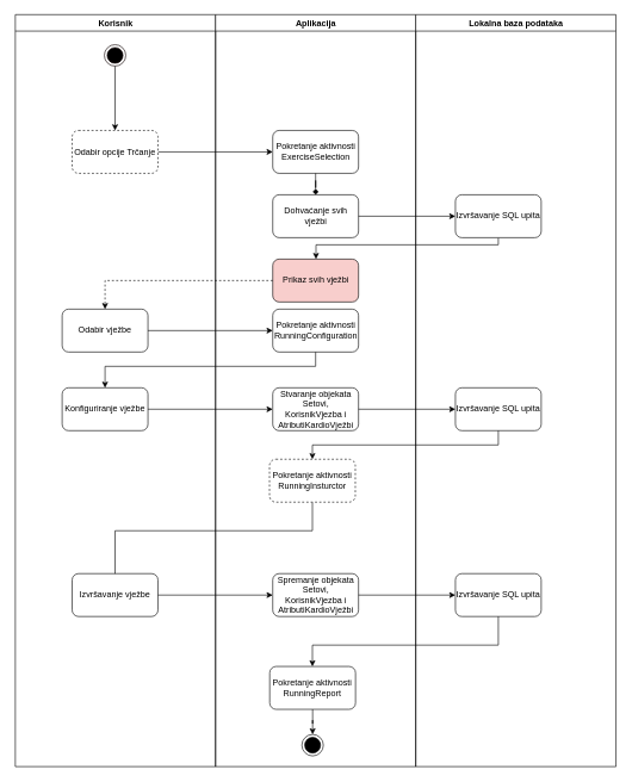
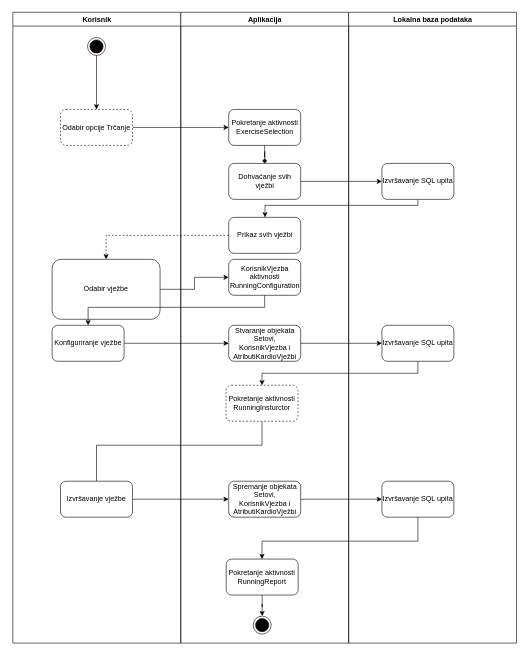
  <mxCell id="0" />
  <mxCell id="1" parent="0" />
  <mxCell id="2" value="Korisnik" style="swimlane;whiteSpace=wrap" parent="1" vertex="1"><mxGeometry x="20.5" y="20" width="280" height="1052" as="geometry" /></mxCell>
  <mxCell id="3" value="" style="ellipse;html=1;shape=endState;fillColor=#000000;strokeColor=#0F0000;" parent="2" vertex="1"><mxGeometry x="124.5" y="42" width="30" height="30" as="geometry" /></mxCell>
  <mxCell id="4" value="Konfiguriranje vježbe" style="rounded=1;whiteSpace=wrap;html=1;" parent="2" vertex="1"><mxGeometry x="65.496" y="522.003" width="120" height="60" as="geometry" /></mxCell>
- <mxCell id="5" value="Odabir vježbe" style="rounded=1;whiteSpace=wrap;html=1;" parent="2" vertex="1"><mxGeometry x="65.5" y="412" width="120" height="60" as="geometry" /></mxCell>
+ <mxCell id="5" value="Odabir vježbe" style="rounded=1;whiteSpace=wrap;html=1;" parent="2" vertex="1"><mxGeometry x="65.5" y="412" width="180" height="100" as="geometry" /></mxCell>
  <mxCell id="6" value="Izvršavanje vježbe" style="rounded=1;whiteSpace=wrap;html=1;" parent="2" vertex="1"><mxGeometry x="79.5" y="782" width="120" height="60" as="geometry" /></mxCell>
  <mxCell id="7" value="Aplikacija" style="swimlane;whiteSpace=wrap" parent="1" vertex="1"><mxGeometry x="300.5" y="20" width="280" height="1052" as="geometry" /></mxCell>
  <mxCell id="8" value="Pokretanje aktivnosti ExerciseSelection" style="rounded=1;whiteSpace=wrap;html=1;" parent="7" vertex="1"><mxGeometry x="80" y="162" width="120" height="60" as="geometry" /></mxCell>
- <mxCell id="9" value="Pokretanje aktivnosti&lt;br&gt;RunningConfiguration" style="rounded=1;whiteSpace=wrap;html=1;" parent="7" vertex="1"><mxGeometry x="80" y="412" width="120" height="60" as="geometry" /></mxCell>
+ <mxCell id="9" value="KorisnikVjezba aktivnosti&lt;br&gt;RunningConfiguration" style="rounded=1;whiteSpace=wrap;html=1;" parent="7" vertex="1"><mxGeometry x="80" y="412" width="120" height="60" as="geometry" /></mxCell>
  <mxCell id="10" value="Dohvaćanje svih vježbi" style="rounded=1;whiteSpace=wrap;html=1;" parent="7" vertex="1"><mxGeometry x="80" y="252" width="120" height="60" as="geometry" /></mxCell>
  <mxCell id="11" style="edgeStyle=orthogonalEdgeStyle;rounded=0;orthogonalLoop=1;jettySize=auto;html=1;endArrow=diamond;" parent="7" source="8" target="10" edge="1"><mxGeometry relative="1" as="geometry"><mxPoint x="140" y="252" as="targetPoint" /></mxGeometry></mxCell>
- <mxCell id="12" value="Prikaz svih vježbi" style="rounded=1;whiteSpace=wrap;html=1;fillColor=#f8cecc;" parent="7" vertex="1"><mxGeometry x="80" y="342" width="120" height="60" as="geometry" /></mxCell>
+ <mxCell id="12" value="Prikaz svih vježbi" style="rounded=1;whiteSpace=wrap;html=1;" parent="7" vertex="1"><mxGeometry x="80" y="342" width="120" height="60" as="geometry" /></mxCell>
  <mxCell id="13" value="Stvaranje objekata Setovi, KorisnikVjezba i AtributiKardioVježbi" style="rounded=1;whiteSpace=wrap;html=1;" parent="7" vertex="1"><mxGeometry x="80" y="522" width="120" height="60" as="geometry" /></mxCell>
  <mxCell id="14" value="Spremanje objekata Setovi, KorisnikVjezba i AtributiKardioVježbi" style="rounded=1;whiteSpace=wrap;html=1;" parent="7" vertex="1"><mxGeometry x="80" y="782" width="120" height="60" as="geometry" /></mxCell>
  <mxCell id="15" value="Lokalna baza podataka" style="swimlane;whiteSpace=wrap;startSize=23;" parent="1" vertex="1"><mxGeometry x="580.5" y="20" width="280" height="1052" as="geometry" /></mxCell>
  <mxCell id="16" value="Izvršavanje SQL upita" style="rounded=1;whiteSpace=wrap;html=1;" parent="15" vertex="1"><mxGeometry x="55.5" y="522" width="120" height="60" as="geometry" /></mxCell>
  <mxCell id="17" value="Izvršavanje SQL upita" style="rounded=1;whiteSpace=wrap;html=1;" parent="15" vertex="1"><mxGeometry x="55.5" y="782" width="120" height="60" as="geometry" /></mxCell>
  <mxCell id="18" style="edgeStyle=orthogonalEdgeStyle;rounded=0;orthogonalLoop=1;jettySize=auto;html=1;" parent="1" source="3" target="20" edge="1"><mxGeometry relative="1" as="geometry"><mxPoint x="160" y="212" as="targetPoint" /></mxGeometry></mxCell>
  <mxCell id="19" style="edgeStyle=orthogonalEdgeStyle;rounded=0;orthogonalLoop=1;jettySize=auto;html=1;" parent="1" source="20" target="8" edge="1"><mxGeometry relative="1" as="geometry"><mxPoint x="406" y="212" as="targetPoint" /></mxGeometry></mxCell>
  <mxCell id="20" value="Odabir opcije Trčanje" style="rounded=1;whiteSpace=wrap;html=1;dashed=1;" parent="1" vertex="1"><mxGeometry x="100" y="182" width="120" height="60" as="geometry" /></mxCell>
  <mxCell id="21" style="edgeStyle=orthogonalEdgeStyle;rounded=0;orthogonalLoop=1;jettySize=auto;html=1;" parent="1" source="5" target="9" edge="1"><mxGeometry relative="1" as="geometry"><mxPoint x="436" y="312" as="targetPoint" /></mxGeometry></mxCell>
  <mxCell id="22" style="edgeStyle=orthogonalEdgeStyle;rounded=0;orthogonalLoop=1;jettySize=auto;html=1;" parent="1" source="10" target="24" edge="1"><mxGeometry relative="1" as="geometry"><mxPoint x="696" y="302" as="targetPoint" /></mxGeometry></mxCell>
  <mxCell id="23" style="edgeStyle=orthogonalEdgeStyle;rounded=0;orthogonalLoop=1;jettySize=auto;html=1;" parent="1" source="24" target="12" edge="1"><mxGeometry relative="1" as="geometry"><mxPoint x="436" y="352" as="targetPoint" /><Array as="points"><mxPoint x="696" y="342" /><mxPoint x="441" y="342" /></Array></mxGeometry></mxCell>
  <mxCell id="24" value="Izvršavanje SQL upita" style="rounded=1;whiteSpace=wrap;html=1;" parent="1" vertex="1"><mxGeometry x="636" y="272" width="120" height="60" as="geometry" /></mxCell>
  <mxCell id="25" style="edgeStyle=orthogonalEdgeStyle;rounded=0;orthogonalLoop=1;jettySize=auto;html=1;dashed=1;" parent="1" source="12" target="5" edge="1"><mxGeometry relative="1" as="geometry" /></mxCell>
  <mxCell id="26" style="edgeStyle=orthogonalEdgeStyle;rounded=0;orthogonalLoop=1;jettySize=auto;html=1;" parent="1" source="13" target="16" edge="1"><mxGeometry relative="1" as="geometry" /></mxCell>
  <mxCell id="27" style="edgeStyle=orthogonalEdgeStyle;rounded=0;orthogonalLoop=1;jettySize=auto;html=1;" parent="1" source="9" target="4" edge="1"><mxGeometry relative="1" as="geometry"><Array as="points"><mxPoint x="440" y="512" /><mxPoint x="146" y="512" /></Array></mxGeometry></mxCell>
  <mxCell id="28" style="edgeStyle=orthogonalEdgeStyle;rounded=0;orthogonalLoop=1;jettySize=auto;html=1;" parent="1" source="4" target="13" edge="1"><mxGeometry relative="1" as="geometry" /></mxCell>
  <mxCell id="29" style="edgeStyle=orthogonalEdgeStyle;rounded=0;orthogonalLoop=1;jettySize=auto;html=1;" parent="1" source="16" target="31" edge="1"><mxGeometry relative="1" as="geometry"><mxPoint x="436" y="672" as="targetPoint" /><Array as="points"><mxPoint x="696" y="622" /><mxPoint x="436" y="622" /></Array></mxGeometry></mxCell>
  <mxCell id="30" style="edgeStyle=orthogonalEdgeStyle;rounded=0;orthogonalLoop=1;jettySize=auto;html=1;endArrow=none;" parent="1" source="31" target="6" edge="1"><mxGeometry relative="1" as="geometry"><mxPoint x="436" y="722" as="targetPoint" /><Array as="points"><mxPoint x="436" y="742" /><mxPoint x="160" y="742" /></Array></mxGeometry></mxCell>
  <mxCell id="31" value="Pokretanje aktivnosti RunningInsturctor" style="rounded=1;whiteSpace=wrap;html=1;dashed=1;" parent="1" vertex="1"><mxGeometry x="376" y="642" width="120" height="60" as="geometry" /></mxCell>
  <mxCell id="32" style="edgeStyle=orthogonalEdgeStyle;rounded=0;orthogonalLoop=1;jettySize=auto;html=1;" parent="1" source="6" target="14" edge="1"><mxGeometry relative="1" as="geometry"><mxPoint x="426" y="752" as="targetPoint" /></mxGeometry></mxCell>
  <mxCell id="33" style="edgeStyle=orthogonalEdgeStyle;rounded=0;orthogonalLoop=1;jettySize=auto;html=1;" parent="1" source="14" target="17" edge="1"><mxGeometry relative="1" as="geometry"><mxPoint x="696" y="752" as="targetPoint" /></mxGeometry></mxCell>
  <mxCell id="34" style="edgeStyle=orthogonalEdgeStyle;rounded=0;orthogonalLoop=1;jettySize=auto;html=1;" parent="1" source="17" target="36" edge="1"><mxGeometry relative="1" as="geometry"><mxPoint x="436" y="882" as="targetPoint" /><Array as="points"><mxPoint x="696" y="902" /><mxPoint x="436" y="902" /></Array></mxGeometry></mxCell>
  <mxCell id="35" style="edgeStyle=orthogonalEdgeStyle;rounded=0;orthogonalLoop=1;jettySize=auto;html=1;" parent="1" source="36" target="37" edge="1"><mxGeometry relative="1" as="geometry"><mxPoint x="436.286" y="1042" as="targetPoint" /></mxGeometry></mxCell>
  <mxCell id="36" value="Pokretanje aktivnosti RunningReport" style="rounded=1;whiteSpace=wrap;html=1;" parent="1" vertex="1"><mxGeometry x="376.286" y="931.857" width="120" height="60" as="geometry" /></mxCell>
  <mxCell id="37" value="" style="ellipse;html=1;shape=endState;fillColor=#000000;strokeColor=#000000;" parent="1" vertex="1"><mxGeometry x="421.286" y="1027" width="30" height="30" as="geometry" /></mxCell>
